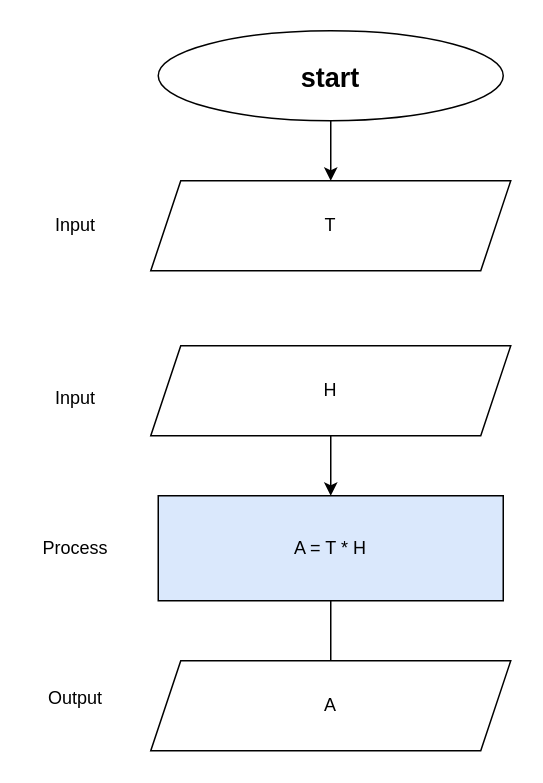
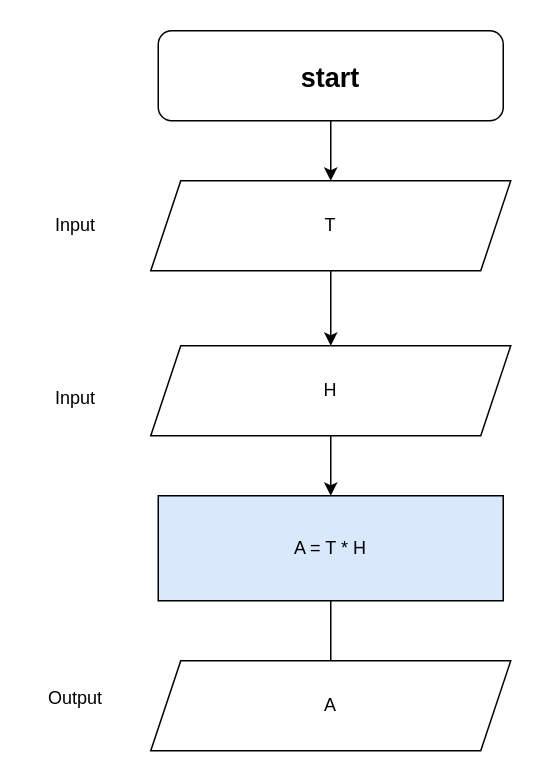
  <mxCell id="0" />
  <mxCell id="1" parent="0" />
  <mxCell id="2" value="" style="edgeStyle=orthogonalEdgeStyle;rounded=0;orthogonalLoop=1;jettySize=auto;html=1;" edge="1" parent="1" source="3" target="6"><mxGeometry relative="1" as="geometry" /></mxCell>
- <mxCell id="3" value="&lt;h1&gt;&lt;font style=&quot;font-size: 18px;&quot;&gt;start&lt;/font&gt;&lt;/h1&gt;" style="ellipse;whiteSpace=wrap;html=1;" vertex="1" parent="1"><mxGeometry x="105" y="20" width="230" height="60" as="geometry" /></mxCell>
+ <mxCell id="3" value="&lt;h1&gt;&lt;font style=&quot;font-size: 18px;&quot;&gt;start&lt;/font&gt;&lt;/h1&gt;" style="whiteSpace=wrap;html=1;rounded=1;" vertex="1" parent="1"><mxGeometry x="105" y="20" width="230" height="60" as="geometry" /></mxCell>
  <mxCell id="4" style="edgeStyle=orthogonalEdgeStyle;rounded=0;orthogonalLoop=1;jettySize=auto;html=1;exitX=0.5;exitY=1;exitDx=0;exitDy=0;" edge="1" parent="1" source="3" target="3"><mxGeometry relative="1" as="geometry" /></mxCell>
+ <mxCell id="5" value="" style="edgeStyle=orthogonalEdgeStyle;rounded=0;orthogonalLoop=1;jettySize=auto;html=1;" edge="1" parent="1" source="6" target="14"><mxGeometry relative="1" as="geometry" /></mxCell>
  <mxCell id="6" value="T" style="shape=parallelogram;perimeter=parallelogramPerimeter;whiteSpace=wrap;html=1;fixedSize=1;" vertex="1" parent="1"><mxGeometry x="100" y="120" width="240" height="60" as="geometry" /></mxCell>
  <mxCell id="7" value="Input" style="text;html=1;align=center;verticalAlign=middle;whiteSpace=wrap;rounded=0;" vertex="1" parent="1"><mxGeometry x="20" y="135" width="60" height="30" as="geometry" /></mxCell>
  <mxCell id="8" value="" style="edgeStyle=orthogonalEdgeStyle;rounded=0;orthogonalLoop=1;jettySize=auto;html=1;endArrow=none;" edge="1" parent="1" source="9" target="11"><mxGeometry relative="1" as="geometry" /></mxCell>
  <mxCell id="9" value="A = T * H" style="rounded=0;whiteSpace=wrap;html=1;fillColor=#dae8fc;" vertex="1" parent="1"><mxGeometry x="105" y="330" width="230" height="70" as="geometry" /></mxCell>
- <mxCell id="10" value="&lt;div&gt;Process&lt;/div&gt;" style="text;html=1;align=center;verticalAlign=middle;whiteSpace=wrap;rounded=0;" vertex="1" parent="1"><mxGeometry x="20" y="350" width="60" height="30" as="geometry" /></mxCell>
  <mxCell id="11" value="A" style="shape=parallelogram;perimeter=parallelogramPerimeter;whiteSpace=wrap;html=1;fixedSize=1;" vertex="1" parent="1"><mxGeometry x="100" y="440" width="240" height="60" as="geometry" /></mxCell>
  <mxCell id="12" value="Output" style="text;html=1;align=center;verticalAlign=middle;whiteSpace=wrap;rounded=0;" vertex="1" parent="1"><mxGeometry x="20" y="450" width="60" height="30" as="geometry" /></mxCell>
  <mxCell id="13" value="" style="edgeStyle=orthogonalEdgeStyle;rounded=0;orthogonalLoop=1;jettySize=auto;html=1;" edge="1" parent="1" source="14" target="9"><mxGeometry relative="1" as="geometry" /></mxCell>
  <mxCell id="14" value="H" style="shape=parallelogram;perimeter=parallelogramPerimeter;whiteSpace=wrap;html=1;fixedSize=1;" vertex="1" parent="1"><mxGeometry x="100" y="230" width="240" height="60" as="geometry" /></mxCell>
  <mxCell id="15" value="Input" style="text;html=1;align=center;verticalAlign=middle;whiteSpace=wrap;rounded=0;" vertex="1" parent="1"><mxGeometry x="20" y="250" width="60" height="30" as="geometry" /></mxCell>
